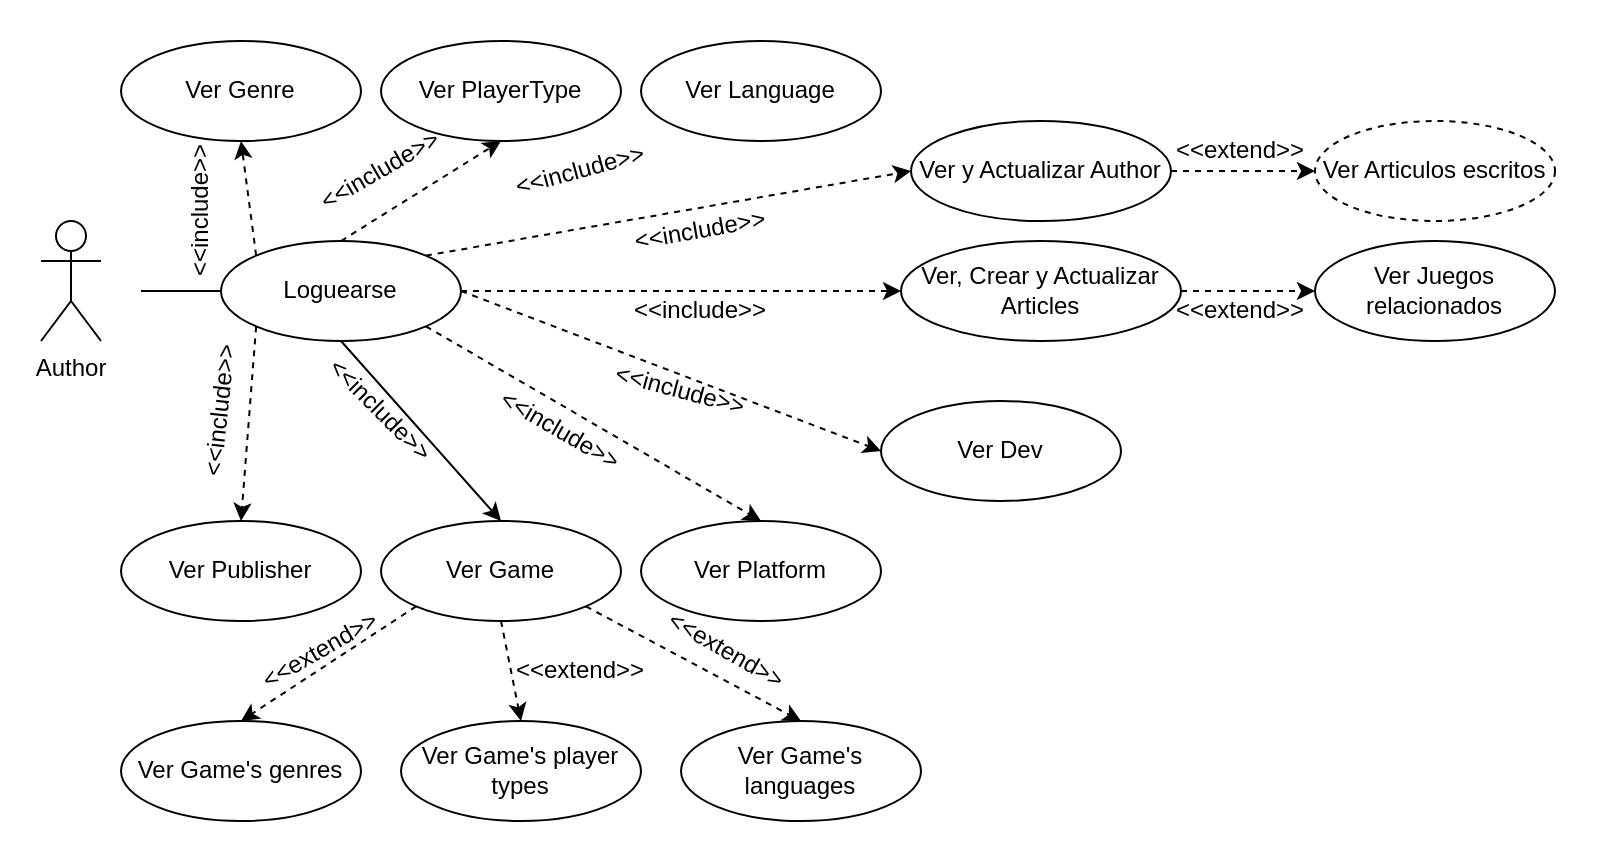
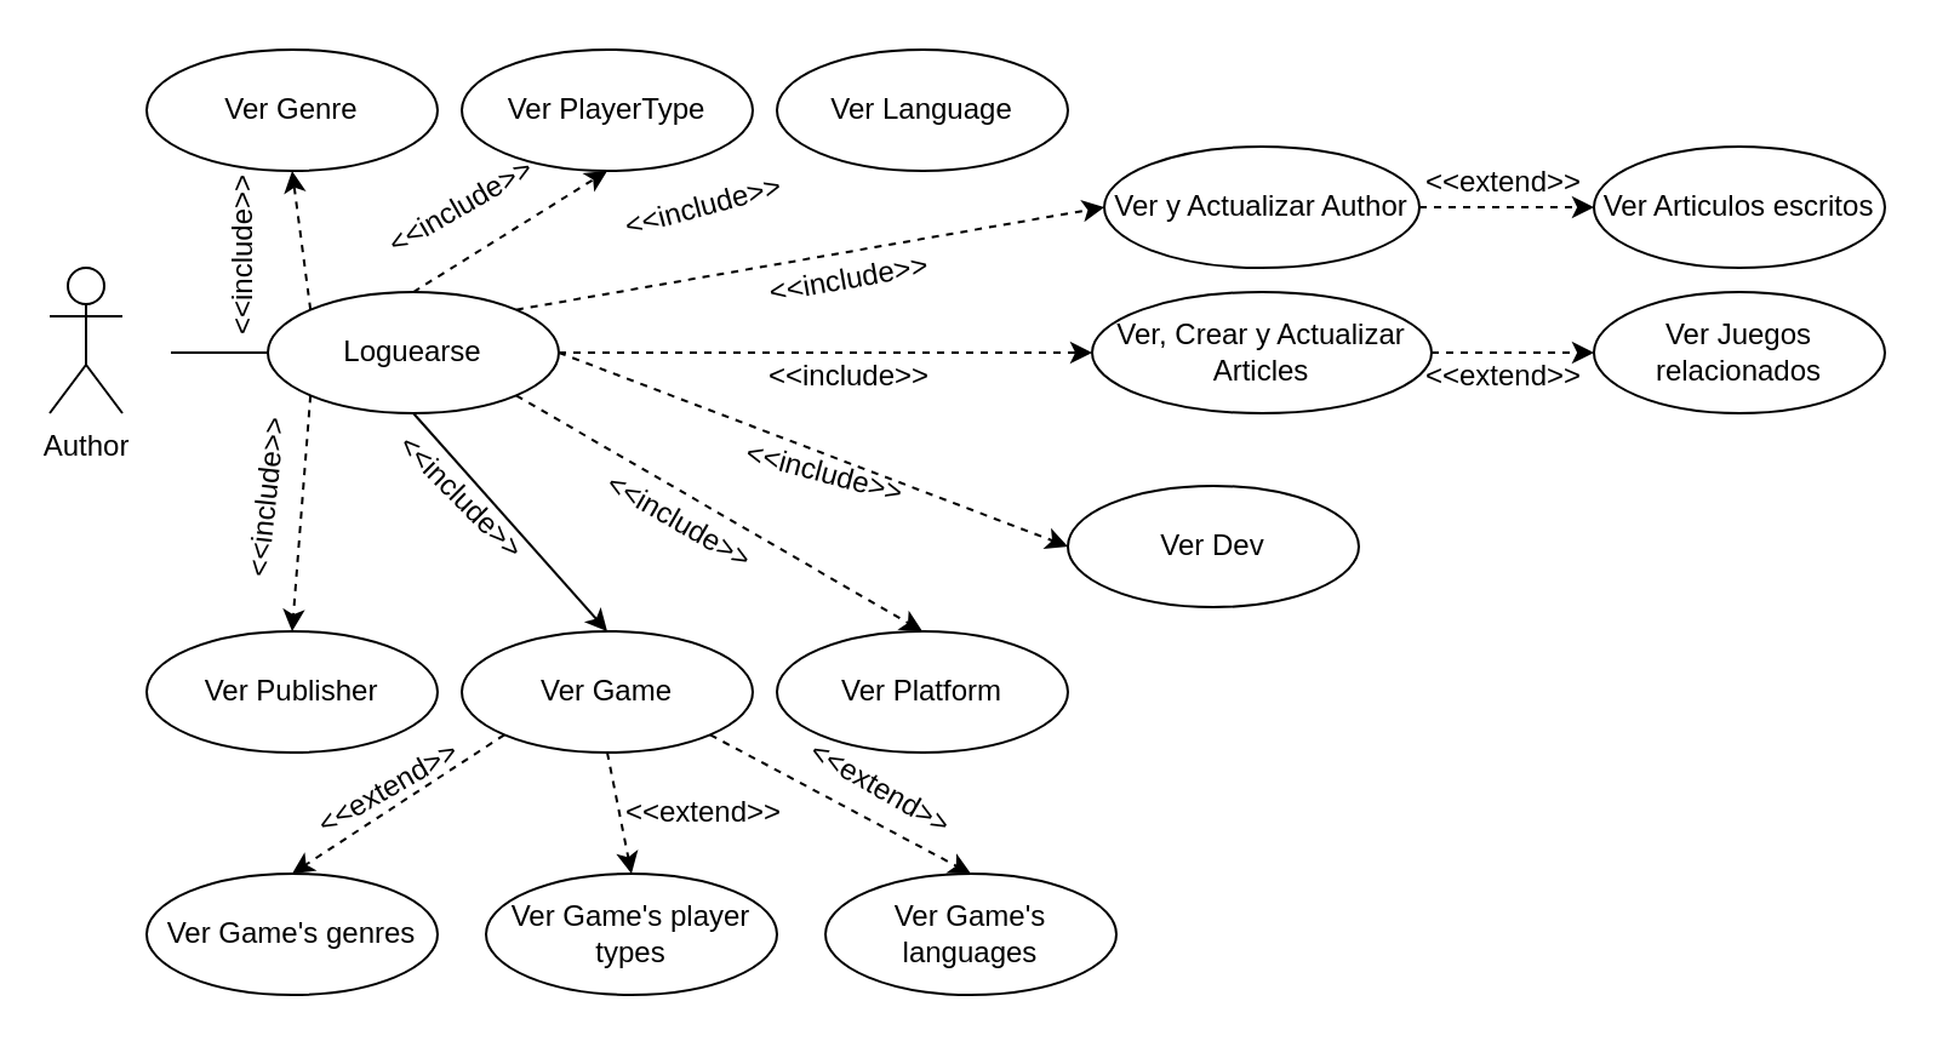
  <mxCell id="0" />
  <mxCell id="1" parent="0" />
  <mxCell id="2" value="&lt;div&gt;Author&lt;/div&gt;" style="shape=umlActor;verticalLabelPosition=bottom;verticalAlign=top;html=1;outlineConnect=0;" vertex="1" parent="1"><mxGeometry x="20" y="110" width="30" height="60" as="geometry" /></mxCell>
  <mxCell id="3" style="edgeStyle=none;rounded=0;orthogonalLoop=1;jettySize=auto;html=1;exitX=0;exitY=0;exitDx=0;exitDy=0;entryX=0.5;entryY=1;entryDx=0;entryDy=0;dashed=1;" edge="1" parent="1" source="11" target="13"><mxGeometry relative="1" as="geometry" /></mxCell>
  <mxCell id="4" style="edgeStyle=none;rounded=0;orthogonalLoop=1;jettySize=auto;html=1;exitX=0.5;exitY=0;exitDx=0;exitDy=0;entryX=0.5;entryY=1;entryDx=0;entryDy=0;dashed=1;" edge="1" parent="1" source="11" target="14"><mxGeometry relative="1" as="geometry" /></mxCell>
  <mxCell id="5" style="edgeStyle=none;rounded=0;orthogonalLoop=1;jettySize=auto;html=1;exitX=1;exitY=0.5;exitDx=0;exitDy=0;entryX=0;entryY=0.5;entryDx=0;entryDy=0;dashed=1;" edge="1" parent="1" source="11" target="24"><mxGeometry relative="1" as="geometry" /></mxCell>
  <mxCell id="6" style="edgeStyle=none;rounded=0;orthogonalLoop=1;jettySize=auto;html=1;exitX=1;exitY=0;exitDx=0;exitDy=0;entryX=0;entryY=0.5;entryDx=0;entryDy=0;dashed=1;" edge="1" parent="1" source="11" target="26"><mxGeometry relative="1" as="geometry" /></mxCell>
  <mxCell id="7" style="edgeStyle=none;rounded=0;orthogonalLoop=1;jettySize=auto;html=1;exitX=0;exitY=1;exitDx=0;exitDy=0;entryX=0.5;entryY=0;entryDx=0;entryDy=0;dashed=1;" edge="1" parent="1" source="11" target="18"><mxGeometry relative="1" as="geometry" /></mxCell>
  <mxCell id="8" style="edgeStyle=none;rounded=0;orthogonalLoop=1;jettySize=auto;html=1;exitX=0.5;exitY=1;exitDx=0;exitDy=0;entryX=0.5;entryY=0;entryDx=0;entryDy=0;dashed=0;" edge="1" parent="1" source="11" target="22"><mxGeometry relative="1" as="geometry" /></mxCell>
  <mxCell id="9" style="edgeStyle=none;rounded=0;orthogonalLoop=1;jettySize=auto;html=1;exitX=1;exitY=1;exitDx=0;exitDy=0;entryX=0.5;entryY=0;entryDx=0;entryDy=0;dashed=1;" edge="1" parent="1" source="11" target="17"><mxGeometry relative="1" as="geometry" /></mxCell>
  <mxCell id="10" style="edgeStyle=none;rounded=0;orthogonalLoop=1;jettySize=auto;html=1;exitX=1;exitY=0.5;exitDx=0;exitDy=0;entryX=0;entryY=0.5;entryDx=0;entryDy=0;dashed=1;" edge="1" parent="1" source="11" target="16"><mxGeometry relative="1" as="geometry" /></mxCell>
  <mxCell id="11" value="Loguearse" style="ellipse;whiteSpace=wrap;html=1;" vertex="1" parent="1"><mxGeometry x="110" y="120" width="120" height="50" as="geometry" /></mxCell>
  <mxCell id="12" value="" style="endArrow=none;html=1;rounded=0;entryX=0;entryY=0.5;entryDx=0;entryDy=0;" edge="1" parent="1" target="11"><mxGeometry width="50" height="50" relative="1" as="geometry"><mxPoint x="70" y="145" as="sourcePoint" /><mxPoint x="110" y="160" as="targetPoint" /></mxGeometry></mxCell>
  <mxCell id="13" value="Ver Genre" style="ellipse;whiteSpace=wrap;html=1;" vertex="1" parent="1"><mxGeometry x="60" y="20" width="120" height="50" as="geometry" /></mxCell>
  <mxCell id="14" value="Ver PlayerType" style="ellipse;whiteSpace=wrap;html=1;" vertex="1" parent="1"><mxGeometry x="190" y="20" width="120" height="50" as="geometry" /></mxCell>
  <mxCell id="15" value="Ver Language" style="ellipse;whiteSpace=wrap;html=1;" vertex="1" parent="1"><mxGeometry x="320" y="20" width="120" height="50" as="geometry" /></mxCell>
  <mxCell id="16" value="Ver Dev" style="ellipse;whiteSpace=wrap;html=1;" vertex="1" parent="1"><mxGeometry x="440" y="200" width="120" height="50" as="geometry" /></mxCell>
  <mxCell id="17" value="Ver Platform" style="ellipse;whiteSpace=wrap;html=1;" vertex="1" parent="1"><mxGeometry x="320" y="260" width="120" height="50" as="geometry" /></mxCell>
  <mxCell id="18" value="Ver Publisher" style="ellipse;whiteSpace=wrap;html=1;" vertex="1" parent="1"><mxGeometry x="60" y="260" width="120" height="50" as="geometry" /></mxCell>
  <mxCell id="19" style="edgeStyle=none;rounded=0;orthogonalLoop=1;jettySize=auto;html=1;exitX=0;exitY=1;exitDx=0;exitDy=0;entryX=0.5;entryY=0;entryDx=0;entryDy=0;dashed=1;" edge="1" parent="1" source="22" target="36"><mxGeometry relative="1" as="geometry" /></mxCell>
  <mxCell id="20" style="edgeStyle=none;rounded=0;orthogonalLoop=1;jettySize=auto;html=1;exitX=0.5;exitY=1;exitDx=0;exitDy=0;entryX=0.5;entryY=0;entryDx=0;entryDy=0;dashed=1;" edge="1" parent="1" source="22" target="37"><mxGeometry relative="1" as="geometry" /></mxCell>
  <mxCell id="21" style="edgeStyle=none;rounded=0;orthogonalLoop=1;jettySize=auto;html=1;exitX=1;exitY=1;exitDx=0;exitDy=0;entryX=0.5;entryY=0;entryDx=0;entryDy=0;dashed=1;" edge="1" parent="1" source="22" target="38"><mxGeometry relative="1" as="geometry" /></mxCell>
  <mxCell id="22" value="Ver Game" style="ellipse;whiteSpace=wrap;html=1;" vertex="1" parent="1"><mxGeometry x="190" y="260" width="120" height="50" as="geometry" /></mxCell>
  <mxCell id="23" style="edgeStyle=none;rounded=0;orthogonalLoop=1;jettySize=auto;html=1;exitX=1;exitY=0.5;exitDx=0;exitDy=0;entryX=0;entryY=0.5;entryDx=0;entryDy=0;dashed=1;" edge="1" parent="1" source="24" target="40"><mxGeometry relative="1" as="geometry" /></mxCell>
  <mxCell id="24" value="Ver, Crear y Actualizar Articles" style="ellipse;whiteSpace=wrap;html=1;" vertex="1" parent="1"><mxGeometry x="450" y="120" width="140" height="50" as="geometry" /></mxCell>
  <mxCell id="25" style="edgeStyle=none;rounded=0;orthogonalLoop=1;jettySize=auto;html=1;exitX=1;exitY=0.5;exitDx=0;exitDy=0;entryX=0;entryY=0.5;entryDx=0;entryDy=0;dashed=1;" edge="1" parent="1" source="26" target="39"><mxGeometry relative="1" as="geometry" /></mxCell>
  <mxCell id="26" value="Ver y Actualizar Author" style="ellipse;whiteSpace=wrap;html=1;" vertex="1" parent="1"><mxGeometry x="455" y="60" width="130" height="50" as="geometry" /></mxCell>
  <mxCell id="27" value="&amp;lt;&amp;lt;include&amp;gt;&amp;gt;" style="text;html=1;strokeColor=none;fillColor=none;align=center;verticalAlign=middle;whiteSpace=wrap;rounded=0;rotation=-90;" vertex="1" parent="1"><mxGeometry x="70" y="90" width="60" height="30" as="geometry" /></mxCell>
  <mxCell id="28" value="&amp;lt;&amp;lt;include&amp;gt;&amp;gt;" style="text;html=1;strokeColor=none;fillColor=none;align=center;verticalAlign=middle;whiteSpace=wrap;rounded=0;rotation=-30;" vertex="1" parent="1"><mxGeometry x="160" y="70" width="60" height="30" as="geometry" /></mxCell>
  <mxCell id="29" value="&amp;lt;&amp;lt;include&amp;gt;&amp;gt;" style="text;html=1;strokeColor=none;fillColor=none;align=center;verticalAlign=middle;whiteSpace=wrap;rounded=0;rotation=-15;" vertex="1" parent="1"><mxGeometry x="260" y="70" width="60" height="30" as="geometry" /></mxCell>
  <mxCell id="30" value="&amp;lt;&amp;lt;include&amp;gt;&amp;gt;" style="text;html=1;strokeColor=none;fillColor=none;align=center;verticalAlign=middle;whiteSpace=wrap;rounded=0;rotation=-10;" vertex="1" parent="1"><mxGeometry x="320" y="100" width="60" height="30" as="geometry" /></mxCell>
  <mxCell id="31" value="&amp;lt;&amp;lt;include&amp;gt;&amp;gt;" style="text;html=1;strokeColor=none;fillColor=none;align=center;verticalAlign=middle;whiteSpace=wrap;rounded=0;rotation=0;" vertex="1" parent="1"><mxGeometry x="320" y="140" width="60" height="30" as="geometry" /></mxCell>
  <mxCell id="32" value="&amp;lt;&amp;lt;include&amp;gt;&amp;gt;" style="text;html=1;strokeColor=none;fillColor=none;align=center;verticalAlign=middle;whiteSpace=wrap;rounded=0;rotation=15;" vertex="1" parent="1"><mxGeometry x="310" y="180" width="60" height="30" as="geometry" /></mxCell>
  <mxCell id="33" value="&amp;lt;&amp;lt;include&amp;gt;&amp;gt;" style="text;html=1;strokeColor=none;fillColor=none;align=center;verticalAlign=middle;whiteSpace=wrap;rounded=0;rotation=30;" vertex="1" parent="1"><mxGeometry x="250" y="200" width="60" height="30" as="geometry" /></mxCell>
  <mxCell id="34" value="&amp;lt;&amp;lt;include&amp;gt;&amp;gt;" style="text;html=1;strokeColor=none;fillColor=none;align=center;verticalAlign=middle;whiteSpace=wrap;rounded=0;rotation=45;" vertex="1" parent="1"><mxGeometry x="160" y="190" width="60" height="30" as="geometry" /></mxCell>
  <mxCell id="35" value="&amp;lt;&amp;lt;include&amp;gt;&amp;gt;" style="text;html=1;strokeColor=none;fillColor=none;align=center;verticalAlign=middle;whiteSpace=wrap;rounded=0;rotation=-84;" vertex="1" parent="1"><mxGeometry x="80" y="190" width="60" height="30" as="geometry" /></mxCell>
  <mxCell id="36" value="Ver Game's genres" style="ellipse;whiteSpace=wrap;html=1;" vertex="1" parent="1"><mxGeometry x="60" y="360" width="120" height="50" as="geometry" /></mxCell>
  <mxCell id="37" value="Ver Game's player types" style="ellipse;whiteSpace=wrap;html=1;" vertex="1" parent="1"><mxGeometry x="200" y="360" width="120" height="50" as="geometry" /></mxCell>
  <mxCell id="38" value="Ver Game's languages" style="ellipse;whiteSpace=wrap;html=1;" vertex="1" parent="1"><mxGeometry x="340" y="360" width="120" height="50" as="geometry" /></mxCell>
- <mxCell id="39" value="Ver Articulos escritos" style="ellipse;whiteSpace=wrap;html=1;dashed=1;" vertex="1" parent="1"><mxGeometry x="657" y="60" width="120" height="50" as="geometry" /></mxCell>
+ <mxCell id="39" value="Ver Articulos escritos" style="ellipse;whiteSpace=wrap;html=1;" vertex="1" parent="1"><mxGeometry x="657" y="60" width="120" height="50" as="geometry" /></mxCell>
  <mxCell id="40" value="Ver Juegos relacionados" style="ellipse;whiteSpace=wrap;html=1;" vertex="1" parent="1"><mxGeometry x="657" y="120" width="120" height="50" as="geometry" /></mxCell>
  <mxCell id="41" value="&amp;lt;&amp;lt;extend&amp;gt;&amp;gt;" style="text;html=1;strokeColor=none;fillColor=none;align=center;verticalAlign=middle;whiteSpace=wrap;rounded=0;rotation=0;" vertex="1" parent="1"><mxGeometry x="590" y="140" width="60" height="30" as="geometry" /></mxCell>
  <mxCell id="42" value="&amp;lt;&amp;lt;extend&amp;gt;&amp;gt;" style="text;html=1;strokeColor=none;fillColor=none;align=center;verticalAlign=middle;whiteSpace=wrap;rounded=0;rotation=0;" vertex="1" parent="1"><mxGeometry x="590" y="60" width="60" height="30" as="geometry" /></mxCell>
  <mxCell id="43" value="&amp;lt;&amp;lt;extend&amp;gt;&amp;gt;" style="text;html=1;strokeColor=none;fillColor=none;align=center;verticalAlign=middle;whiteSpace=wrap;rounded=0;rotation=30;" vertex="1" parent="1"><mxGeometry x="333" y="310" width="60" height="30" as="geometry" /></mxCell>
  <mxCell id="44" value="&amp;lt;&amp;lt;extend&amp;gt;&amp;gt;" style="text;html=1;strokeColor=none;fillColor=none;align=center;verticalAlign=middle;whiteSpace=wrap;rounded=0;rotation=0;" vertex="1" parent="1"><mxGeometry x="260" y="320" width="60" height="30" as="geometry" /></mxCell>
  <mxCell id="45" value="&amp;lt;&amp;lt;extend&amp;gt;&amp;gt;" style="text;html=1;strokeColor=none;fillColor=none;align=center;verticalAlign=middle;whiteSpace=wrap;rounded=0;rotation=-30;" vertex="1" parent="1"><mxGeometry x="130" y="310" width="60" height="30" as="geometry" /></mxCell>
